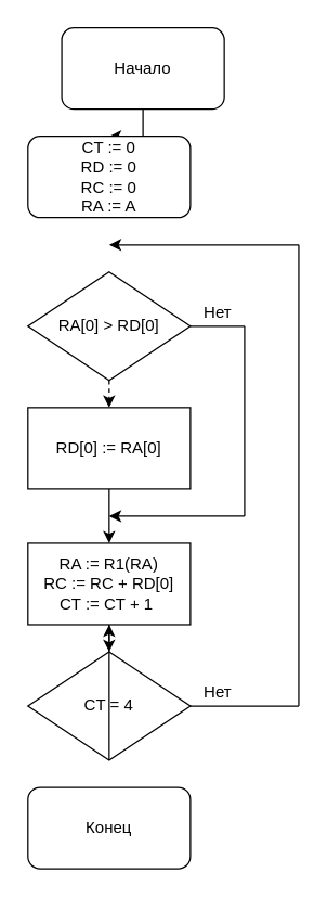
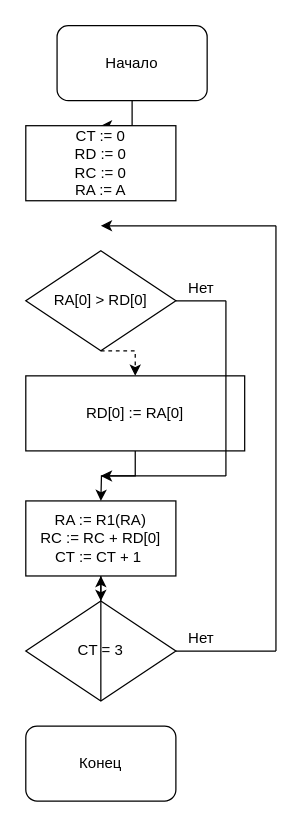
  <mxCell id="0" />
  <mxCell id="1" parent="0" />
  <mxCell id="2" style="edgeStyle=orthogonalEdgeStyle;rounded=0;orthogonalLoop=1;jettySize=auto;html=1;exitX=0.5;exitY=1;exitDx=0;exitDy=0;" parent="1" source="3" target="4" edge="1"><mxGeometry relative="1" as="geometry" /></mxCell>
  <mxCell id="3" value="Начало" style="rounded=1;whiteSpace=wrap;html=1;" parent="1" vertex="1"><mxGeometry x="45" y="20" width="120" height="60" as="geometry" /></mxCell>
- <mxCell id="4" value="CT := 0&lt;br&gt;RD := 0&lt;br&gt;RC := 0&lt;br&gt;&amp;nbsp;RA := A&amp;nbsp;" style="whiteSpace=wrap;html=1;rounded=1;" parent="1" vertex="1"><mxGeometry x="20" y="100" width="120" height="60" as="geometry" /></mxCell>
+ <mxCell id="4" value="CT := 0&lt;br&gt;RD := 0&lt;br&gt;RC := 0&lt;br&gt;&amp;nbsp;RA := A&amp;nbsp;" style="rounded=0;whiteSpace=wrap;html=1;" parent="1" vertex="1"><mxGeometry x="20" y="100" width="120" height="60" as="geometry" /></mxCell>
  <mxCell id="5" style="edgeStyle=orthogonalEdgeStyle;rounded=0;orthogonalLoop=1;jettySize=auto;html=1;exitX=0.5;exitY=1;exitDx=0;exitDy=0;entryX=0.5;entryY=0;entryDx=0;entryDy=0;dashed=1;" parent="1" source="6" target="8" edge="1"><mxGeometry relative="1" as="geometry" /></mxCell>
  <mxCell id="6" value="RA[0] &amp;gt; RD[0]" style="rhombus;whiteSpace=wrap;html=1;" parent="1" vertex="1"><mxGeometry x="20" y="200" width="120" height="80" as="geometry" /></mxCell>
  <mxCell id="7" style="edgeStyle=orthogonalEdgeStyle;rounded=0;orthogonalLoop=1;jettySize=auto;html=1;exitX=0.5;exitY=1;exitDx=0;exitDy=0;" parent="1" source="8" edge="1"><mxGeometry relative="1" as="geometry"><mxPoint x="80" y="400" as="targetPoint" /></mxGeometry></mxCell>
- <mxCell id="8" value="RD[0] := RA[0]" style="rounded=0;whiteSpace=wrap;html=1;" parent="1" vertex="1"><mxGeometry x="20" y="300" width="120" height="60" as="geometry" /></mxCell>
- <mxCell id="9" value="CT = 4" style="rhombus;whiteSpace=wrap;html=1;" parent="1" vertex="1"><mxGeometry x="20" y="480" width="120" height="80" as="geometry" /></mxCell>
+ <mxCell id="8" value="RD[0] := RA[0]" style="rounded=0;whiteSpace=wrap;html=1;" parent="1" vertex="1"><mxGeometry x="20" y="300" width="175" height="60" as="geometry" /></mxCell>
+ <mxCell id="9" value="CT = 3" style="rhombus;whiteSpace=wrap;html=1;" parent="1" vertex="1"><mxGeometry x="20" y="480" width="120" height="80" as="geometry" /></mxCell>
  <mxCell id="10" value="" style="endArrow=none;html=1;entryX=1;entryY=0.5;entryDx=0;entryDy=0;" parent="1" target="6" edge="1"><mxGeometry width="50" height="50" relative="1" as="geometry"><mxPoint x="180" y="240" as="sourcePoint" /><mxPoint x="100" y="250" as="targetPoint" /></mxGeometry></mxCell>
  <mxCell id="11" value="" style="endArrow=none;html=1;" parent="1" edge="1"><mxGeometry width="50" height="50" relative="1" as="geometry"><mxPoint x="180" y="380" as="sourcePoint" /><mxPoint x="180" y="240" as="targetPoint" /></mxGeometry></mxCell>
  <mxCell id="12" value="" style="endArrow=classic;html=1;" parent="1" edge="1"><mxGeometry width="50" height="50" relative="1" as="geometry"><mxPoint x="180" y="380" as="sourcePoint" /><mxPoint x="80" y="380" as="targetPoint" /></mxGeometry></mxCell>
  <mxCell id="13" value="Нет" style="text;html=1;align=center;verticalAlign=middle;resizable=0;points=[];autosize=1;" parent="1" vertex="1"><mxGeometry x="140" y="220" width="40" height="20" as="geometry" /></mxCell>
  <mxCell id="14" value="" style="endArrow=classic;html=1;" parent="1" edge="1"><mxGeometry width="50" height="50" relative="1" as="geometry"><mxPoint x="220" y="180" as="sourcePoint" /><mxPoint x="80" y="180" as="targetPoint" /></mxGeometry></mxCell>
  <mxCell id="15" value="" style="endArrow=none;html=1;" parent="1" edge="1"><mxGeometry width="50" height="50" relative="1" as="geometry"><mxPoint x="220" y="520" as="sourcePoint" /><mxPoint x="220" y="180" as="targetPoint" /></mxGeometry></mxCell>
  <mxCell id="16" value="" style="endArrow=classic;html=1;exitX=0.5;exitY=1;exitDx=0;exitDy=0;" parent="1" target="19" edge="1" source="9"><mxGeometry width="50" height="50" relative="1" as="geometry"><mxPoint x="80" y="640" as="sourcePoint" /><mxPoint x="100" y="660" as="targetPoint" /></mxGeometry></mxCell>
  <mxCell id="17" value="Конец" style="rounded=1;whiteSpace=wrap;html=1;" parent="1" vertex="1"><mxGeometry x="20" y="580" width="120" height="60" as="geometry" /></mxCell>
  <mxCell id="18" style="edgeStyle=orthogonalEdgeStyle;rounded=0;orthogonalLoop=1;jettySize=auto;html=1;exitX=0.5;exitY=1;exitDx=0;exitDy=0;entryX=0.5;entryY=0;entryDx=0;entryDy=0;" parent="1" source="19" edge="1"><mxGeometry relative="1" as="geometry"><mxPoint x="80" y="480" as="targetPoint" /></mxGeometry></mxCell>
  <mxCell id="19" value="RA := R1(RA)&lt;br&gt;RC := RC + RD[0]&lt;br&gt;CT := CT + 1&amp;nbsp;" style="rounded=0;whiteSpace=wrap;html=1;" parent="1" vertex="1"><mxGeometry x="20" y="400" width="120" height="60" as="geometry" /></mxCell>
  <mxCell id="20" value="" style="endArrow=none;html=1;entryX=1;entryY=0.5;entryDx=0;entryDy=0;" edge="1" parent="1" target="9"><mxGeometry width="50" height="50" relative="1" as="geometry"><mxPoint x="220" y="520" as="sourcePoint" /><mxPoint x="400" y="510" as="targetPoint" /></mxGeometry></mxCell>
  <mxCell id="21" value="Нет" style="text;html=1;align=center;verticalAlign=middle;resizable=0;points=[];autosize=1;" vertex="1" parent="1"><mxGeometry x="140" y="500" width="40" height="20" as="geometry" /></mxCell>
